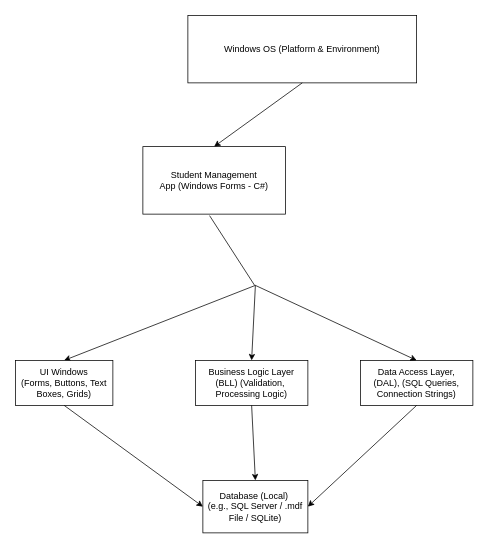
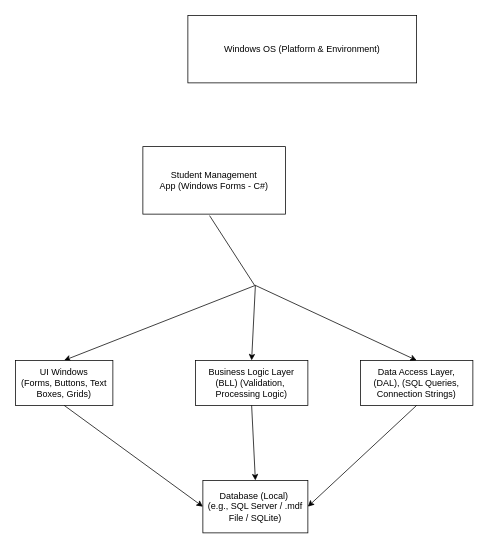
  <mxCell id="0" />
  <mxCell id="1" parent="0" />
  <mxCell id="2" value="&lt;div&gt;Windows OS&lt;span style=&quot;background-color: transparent; color: light-dark(rgb(0, 0, 0), rgb(255, 255, 255));&quot;&gt;&amp;nbsp;(Platform &amp;amp; Environment)&lt;/span&gt;&lt;/div&gt;" style="rounded=0;whiteSpace=wrap;html=1;" vertex="1" parent="1"><mxGeometry x="250" y="20" width="305" height="90" as="geometry" /></mxCell>
- <mxCell id="3" value="" style="endArrow=classic;html=1;rounded=0;exitX=0.5;exitY=1;exitDx=0;exitDy=0;entryX=0.5;entryY=0;entryDx=0;entryDy=0;" edge="1" parent="1" source="2" target="4"><mxGeometry width="50" height="50" relative="1" as="geometry"><mxPoint x="320" y="240" as="sourcePoint" /><mxPoint x="125" y="220" as="targetPoint" /></mxGeometry></mxCell>
  <mxCell id="4" value="&lt;div&gt;Student Management App&lt;span style=&quot;background-color: transparent; color: light-dark(rgb(0, 0, 0), rgb(255, 255, 255));&quot;&gt;&amp;nbsp;(Windows Forms - C#)&lt;/span&gt;&lt;/div&gt;" style="rounded=0;whiteSpace=wrap;html=1;" vertex="1" parent="1"><mxGeometry x="190" y="195" width="190" height="90" as="geometry" /></mxCell>
  <mxCell id="5" value="" style="endArrow=none;html=1;rounded=0;entryX=0.468;entryY=1.022;entryDx=0;entryDy=0;entryPerimeter=0;" edge="1" parent="1" target="4"><mxGeometry width="50" height="50" relative="1" as="geometry"><mxPoint x="339" y="380" as="sourcePoint" /><mxPoint x="370" y="440" as="targetPoint" /></mxGeometry></mxCell>
  <mxCell id="6" value="" style="endArrow=classic;html=1;rounded=0;entryX=0.5;entryY=0;entryDx=0;entryDy=0;" edge="1" parent="1" target="7"><mxGeometry width="50" height="50" relative="1" as="geometry"><mxPoint x="340" y="380" as="sourcePoint" /><mxPoint x="120" y="460" as="targetPoint" /></mxGeometry></mxCell>
  <mxCell id="7" value="UI Windows&lt;br&gt;(Forms, Buttons, Text Boxes, Grids)" style="rounded=0;whiteSpace=wrap;html=1;" vertex="1" parent="1"><mxGeometry x="20" y="480" width="130" height="60" as="geometry" /></mxCell>
  <mxCell id="8" value="" style="endArrow=classic;html=1;rounded=0;entryX=0.5;entryY=0;entryDx=0;entryDy=0;" edge="1" parent="1" target="9"><mxGeometry width="50" height="50" relative="1" as="geometry"><mxPoint x="340" y="380" as="sourcePoint" /><mxPoint x="350" y="460" as="targetPoint" /></mxGeometry></mxCell>
  <mxCell id="9" value="Business Logic&amp;nbsp;Layer (BLL)&amp;nbsp;(Validation,&amp;nbsp;&lt;div&gt;Processing Logic)&lt;/div&gt;" style="rounded=0;whiteSpace=wrap;html=1;" vertex="1" parent="1"><mxGeometry x="260" y="480" width="150" height="60" as="geometry" /></mxCell>
  <mxCell id="10" value="Data Access Layer,&lt;div&gt;(DAL),&amp;nbsp;(SQL Queries, Connection Strings)&lt;/div&gt;" style="rounded=0;whiteSpace=wrap;html=1;" vertex="1" parent="1"><mxGeometry x="480" y="480" width="150" height="60" as="geometry" /></mxCell>
  <mxCell id="11" value="" style="endArrow=classic;html=1;rounded=0;entryX=0.5;entryY=0;entryDx=0;entryDy=0;" edge="1" parent="1" target="10"><mxGeometry width="50" height="50" relative="1" as="geometry"><mxPoint x="340" y="380" as="sourcePoint" /><mxPoint x="370" y="440" as="targetPoint" /></mxGeometry></mxCell>
  <mxCell id="12" value="&lt;div&gt;Database (Local)&amp;nbsp;&lt;/div&gt;&lt;div&gt;&lt;span style=&quot;background-color: transparent; color: light-dark(rgb(0, 0, 0), rgb(255, 255, 255));&quot;&gt;(e.g., SQL Server /&amp;nbsp;&lt;/span&gt;&lt;span style=&quot;background-color: transparent; color: light-dark(rgb(0, 0, 0), rgb(255, 255, 255));&quot;&gt;.mdf File / SQLite)&lt;/span&gt;&lt;/div&gt;" style="rounded=0;whiteSpace=wrap;html=1;" vertex="1" parent="1"><mxGeometry x="270" y="640" width="140" height="70" as="geometry" /></mxCell>
  <mxCell id="13" value="" style="endArrow=classic;html=1;rounded=0;exitX=0.5;exitY=1;exitDx=0;exitDy=0;entryX=0;entryY=0.5;entryDx=0;entryDy=0;" edge="1" parent="1" source="7" target="12"><mxGeometry width="50" height="50" relative="1" as="geometry"><mxPoint x="320" y="720" as="sourcePoint" /><mxPoint x="370" y="670" as="targetPoint" /></mxGeometry></mxCell>
  <mxCell id="14" value="" style="endArrow=classic;html=1;rounded=0;exitX=0.5;exitY=1;exitDx=0;exitDy=0;entryX=0.5;entryY=0;entryDx=0;entryDy=0;" edge="1" parent="1" source="9" target="12"><mxGeometry width="50" height="50" relative="1" as="geometry"><mxPoint x="320" y="720" as="sourcePoint" /><mxPoint x="370" y="670" as="targetPoint" /></mxGeometry></mxCell>
  <mxCell id="15" value="" style="endArrow=classic;html=1;rounded=0;exitX=0.5;exitY=1;exitDx=0;exitDy=0;entryX=1;entryY=0.5;entryDx=0;entryDy=0;" edge="1" parent="1" source="10" target="12"><mxGeometry width="50" height="50" relative="1" as="geometry"><mxPoint x="320" y="720" as="sourcePoint" /><mxPoint x="370" y="670" as="targetPoint" /></mxGeometry></mxCell>
